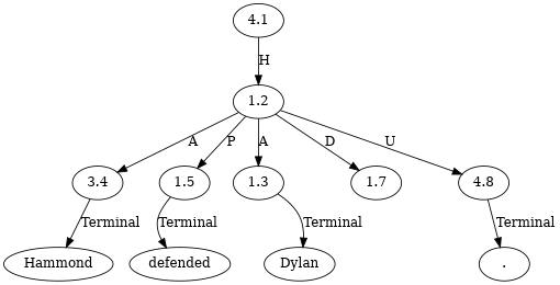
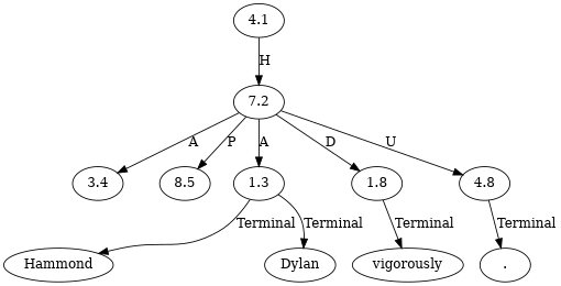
  digraph {
    node [ordering=out]
    edge [ordering=out]
    n1 [label=Hammond]
-   n2 [label=defended]
    n3 [label=Dylan]
+   n4 [label=vigorously]
    n5 [label="."]
    n6 [label=4.1]
-   n7 [label=1.2]
+   n7 [label=7.2]
    n8 [label=3.4]
-   n9 [label=1.5]
+   n9 [label=8.5]
    n10 [label=1.3]
-   n11 [label=1.7]
+   n11 [label=1.8]
    n12 [label=4.8]
    n6 -> n7 [label=H]
    n7 -> n8 [label=A]
    n7 -> n9 [label=P]
    n7 -> n10 [label=A]
    n7 -> n11 [label=D]
    n7 -> n12 [label=U]
-   n8 -> n1 [label=Terminal]
-   n9 -> n2 [label=Terminal]
+   n10 -> n1 [label=Terminal]
    n10 -> n3 [label=Terminal]
+   n11 -> n4 [label=Terminal]
    n12 -> n5 [label=Terminal]
  }
